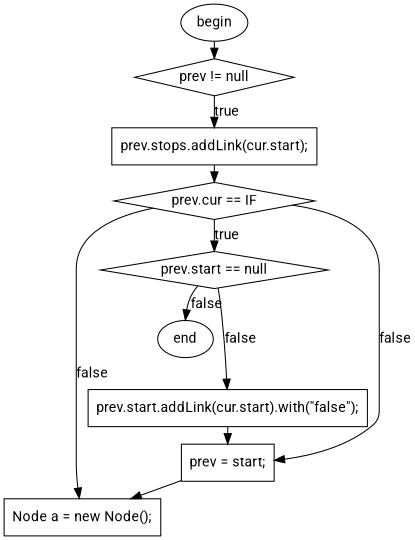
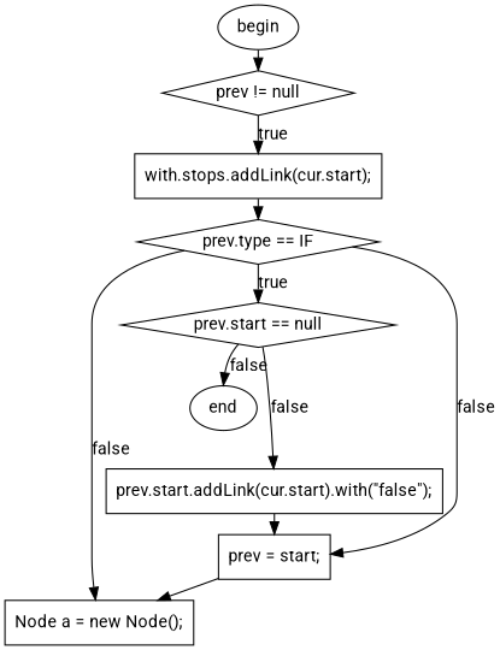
  digraph {
    fontname=Roboto
    nodesep=0.1
    ranksep=0.1
    node [fillcolor=white fontname=Roboto shape=box style=filled]
    edge [fontname=Roboto]
    n1 [label=begin shape=ellipse]
    n2 [label="prev != null" shape=diamond]
-   n3 [label="prev.stops.addLink(cur.start);"]
-   n4 [label="prev.cur == IF" shape=diamond]
+   n3 [label="with.stops.addLink(cur.start);"]
+   n4 [label="prev.type == IF" shape=diamond]
    n5 [label="Node a = new Node();"]
    n6 [label="prev.start == null" shape=diamond]
    n7 [label="prev = start;"]
    n8 [label=end shape=ellipse]
    n9 [label="prev.start.addLink(cur.start).with(\"false\");"]
    n1 -> n2
    n2 -> n3 [label=true minlen=1]
    n3 -> n4
    n4 -> n5 [label=false minlen=2]
    n4 -> n6 [label=true minlen=1]
    n4 -> n7 [label=false minlen=2]
    n6 -> n8 [label=false minlen=1]
    n6 -> n9 [label=false minlen=2]
    n7 -> n5
    n9 -> n7
  }
